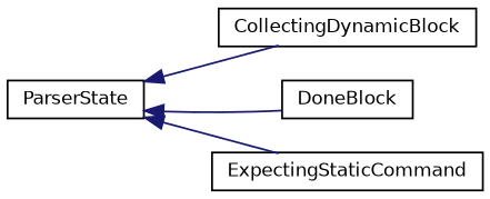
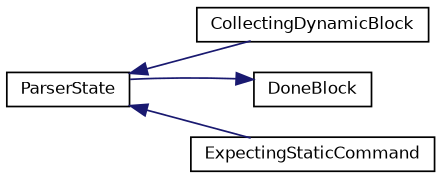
  digraph {
    rankdir=LR
    node [color=black fillcolor=white fontname=Helvetica fontsize=10 shape=record style=filled]
    edge [color=midnightblue dir=back fontname=Helvetica fontsize=10 labelfontname=Helvetica labelfontsize=10 style=solid]
    n1 [height=0.2 label=ParserState width=0.4]
    n2 [height=0.2 label=CollectingDynamicBlock width=0.4]
    n3 [height=0.2 label=DoneBlock width=0.4]
    n4 [height=0.2 label=ExpectingStaticCommand width=0.4]
    n1 -> n2
-   n1 -> n3
+   n3 -> n1
    n1 -> n4
  }
